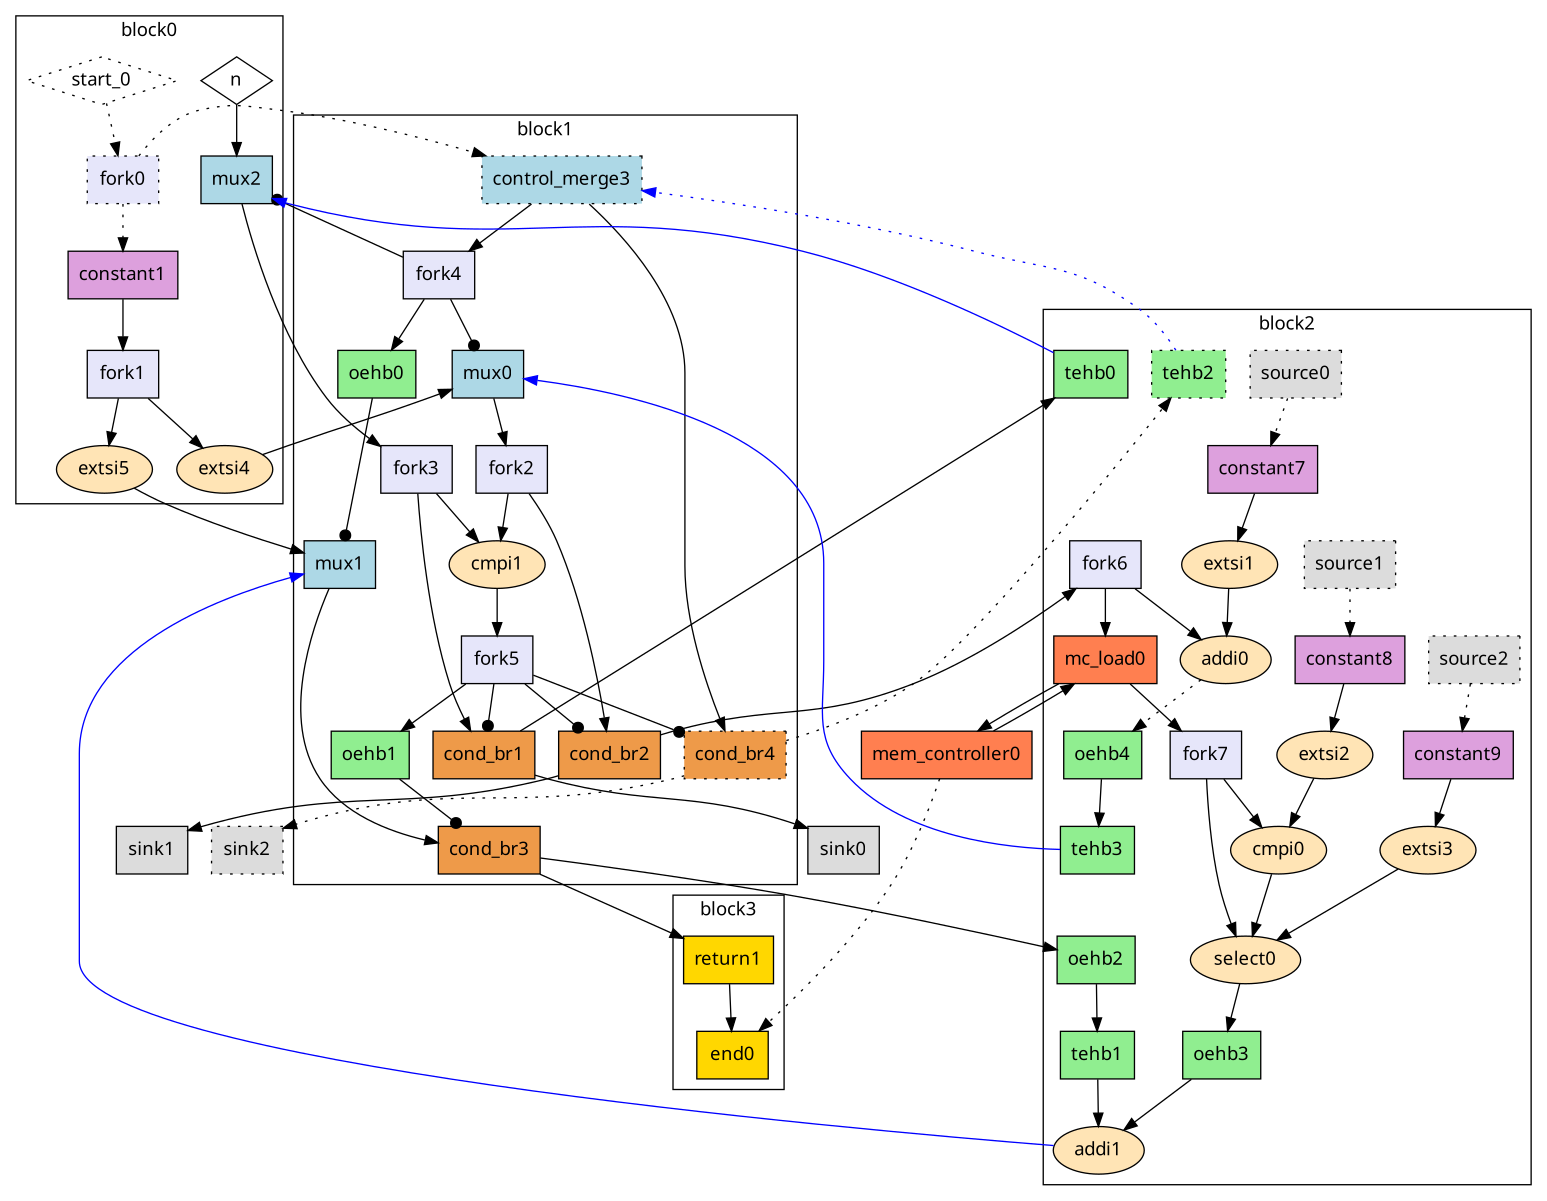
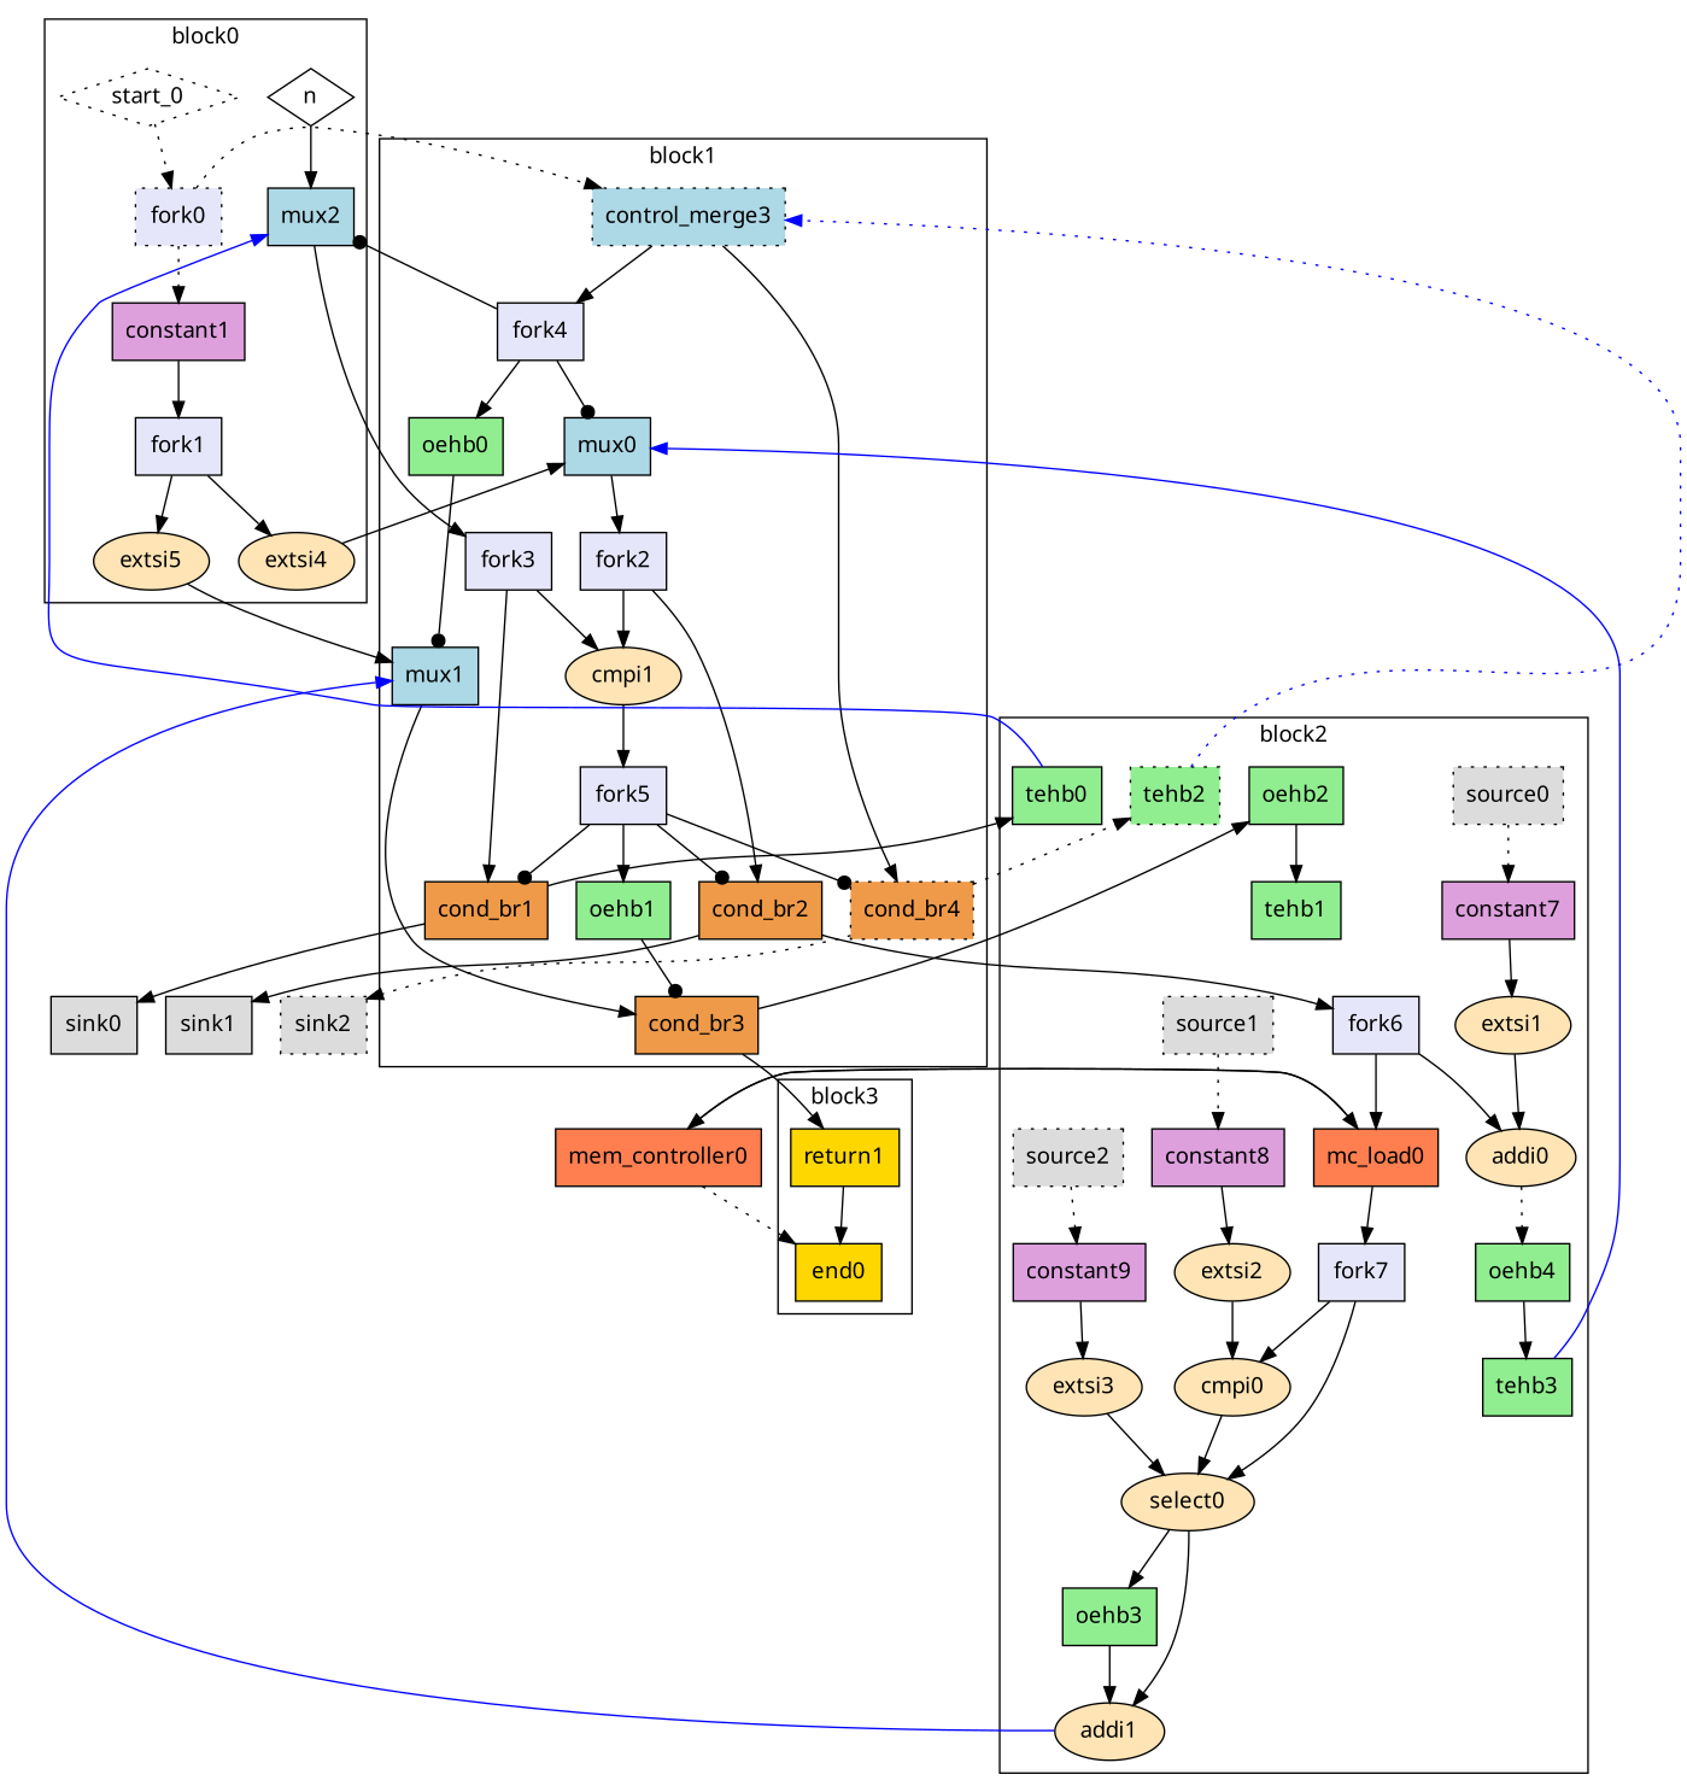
  digraph {
    compound=true
    fontname="Noto Sans"
    splines=spline
    node [bbID=3 delay="0.000 0.000 0.000 0.000 0.000 0.000 0.000 0.000" fillcolor=moccasin fontname="Noto Sans" in="in1:32" mlir_op="handshake.fork" out="out1:32" shape=box style=filled type=Operator]
    edge [arrowhead=normal arrowtail=none dir=both fontname="Noto Sans" from=out1 style=solid to=in1]
    n1 [bbID=2 delay="0.000 0.100 0.100 0.000 0.000 0.000 0.000 0.000" fillcolor=lavender label=fork3 out="out1:32 out2:32" type=Fork]
    n2 [bbID=2 delay="1.412 1.397 0.000 1.412 1.397 1.412 0.000 0.000" fillcolor=lightblue in="in1?:1 in2:32 in3:32" label=mux0 mlir_op="handshake.mux" type=Mux]
    n3 [bbID=2 delay="0.000 0.100 0.100 0.000 0.000 0.000 0.000 0.000" fillcolor=lavender label=fork2 out="out1:32 out2:32" type=Fork]
    n4 [II=1 bbID=2 delay="1.907 1.397 1.400 1.409 0.000 0.000 0.000 0.000" in="in1:32 in2:32" label=cmpi1 latency=0 mlir_op="arith.cmpi<" op=icmp_ult_op out="out1:1" shape=oval]
    n5 [bbID=2 delay="0.000 1.409 1.411 1.412 1.400 1.412 0.000 0.000" fillcolor=tan2 in="in1:32 in2?:1" label=cond_br2 mlir_op="handshake.cond_br" out="out1+:32 out2-:32" type=Branch]
    n6 [bbID=2 fillcolor=lightgreen in="in1:1" label=oehb0 mlir_op="handshake.oehb" out="out1:1" slots=1 type=OEHB]
    n7 [bbID=2 delay="1.412 1.397 0.000 1.412 1.397 1.412 0.000 0.000" fillcolor=lightblue in="in1?:1 in2:32 in3:32" label=mux1 mlir_op="handshake.mux" type=Mux]
    n8 [bbID=2 delay="0.000 1.409 1.411 1.412 1.400 1.412 0.000 0.000" fillcolor=tan2 in="in1:32 in2?:1" label=cond_br3 mlir_op="handshake.cond_br" out="out1+:32 out2-:32" type=Branch]
    n9 [bbID=2 delay="0.000 1.409 1.411 1.412 1.400 1.412 0.000 0.000" fillcolor=tan2 in="in1:32 in2?:1" label=cond_br1 mlir_op="handshake.cond_br" out="out1+:32 out2-:32" type=Branch]
    n10 [bbID=2 delay="0.000 1.397 0.000 0.000 0.000 0.000 0.000 0.000" fillcolor=lightblue in="in1:0 in2:0" label=control_merge3 mlir_op="handshake.control_merge" out="out1:0 out2?:1" style="filled, dotted" type=CntrlMerge]
    n11 [bbID=2 delay="0.000 0.100 0.100 0.000 0.000 0.000 0.000 0.000" fillcolor=lavender in="in1:1" label=fork4 out="out1:1 out2:1 out3:1" type=Fork]
    n12 [bbID=2 delay="0.000 1.409 1.411 1.412 1.400 1.412 0.000 0.000" fillcolor=tan2 in="in1:0 in2?:1" label=cond_br4 mlir_op="handshake.cond_br" out="out1+:0 out2-:0" style="filled, dotted" type=Branch]
    n13 [bbID=2 delay="0.000 0.100 0.100 0.000 0.000 0.000 0.000 0.000" fillcolor=lavender in="in1:1" label=fork5 out="out1:1 out2:1 out3:1 out4:1" type=Fork]
    n14 [bbID=2 fillcolor=lightgreen in="in1:1" label=oehb1 mlir_op="handshake.oehb" out="out1:1" slots=1 type=OEHB]
    n15 [bbID=1 label=n mlir_op="handshake.func" shape=diamond style=solid type=Entry delay="" fillcolor=""]
    n16 [bbID=2 delay="1.412 1.397 0.000 1.412 1.397 1.412 0.000 0.000" fillcolor=lightblue in="in1?:1 in2:32 in3:32" label=mux2 mlir_op="handshake.mux" type=Mux]
    n17 [bbID=1 control=true in="in1:0" label=start_0 mlir_op="handshake.func" out="out1:0" shape=diamond style=dotted type=Entry delay="" fillcolor=""]
    n18 [bbID=1 delay="0.000 0.100 0.100 0.000 0.000 0.000 0.000 0.000" fillcolor=lavender in="in1:0" label=fork0 out="out1:0 out2:0" style="filled, dotted" type=Fork]
    n19 [bbID=1 fillcolor=plum in="in1:1" label=constant1 mlir_op="handshake.constant" out="out1:1" type=Constant value="0x0"]
    n20 [bbID=1 delay="0.000 0.100 0.100 0.000 0.000 0.000 0.000 0.000" fillcolor=lavender in="in1:1" label=fork1 out="out1:1 out2:1" type=Fork]
    n21 [II=1 bbID=1 in="in1:1" label=extsi4 latency=0 mlir_op="arith.extsi" op=sext_op shape=oval]
    n22 [II=1 bbID=1 in="in1:1" label=extsi5 latency=0 mlir_op="arith.extsi" op=sext_op shape=oval]
    n23 [fillcolor=lightgreen label=tehb0 mlir_op="handshake.tehb" slots=4001 transparent=true type=Buffer]
    n24 [delay="0.000 0.100 0.100 0.000 0.000 0.000 0.000 0.000" fillcolor=lavender label=fork6 out="out1:32 out2:32" type=Fork]
    n25 [II=1 delay="1.412 1.409 0.000 0.000 0.000 0.000 0.000 0.000" fillcolor=coral in="in1:32 in2:32" label=mc_load0 latency=1 mlir_op="handshake.mc_load" op=mc_load_op out="out1:32 out2:32" portId=0]
    n26 [II=1 delay="2.287 1.397 1.400 1.409 0.000 0.000 0.000 0.000" in="in1:32 in2:32" label=addi0 latency=0 mlir_op="arith.addi" op=add_op shape=oval]
    n27 [fillcolor=lightgreen label=oehb2 mlir_op="handshake.oehb" slots=1 type=OEHB]
    n28 [fillcolor=lightgreen label=tehb1 mlir_op="handshake.tehb" slots=1 type=TEHB]
    n29 [II=1 delay="2.287 1.397 1.400 1.409 0.000 0.000 0.000 0.000" in="in1:32 in2:32" label=addi1 latency=0 mlir_op="arith.addi" op=add_op shape=oval]
    n30 [fillcolor=lightgreen in="in1:0" label=tehb2 mlir_op="handshake.tehb" out="out1:0" slots=4001 style="filled, dotted" transparent=true type=Buffer]
    n31 [fillcolor=gainsboro label=source0 mlir_op="handshake.source" out="out1:0" style="filled, dotted" type=Source in=""]
    n32 [fillcolor=plum in="in1:2" label=constant7 mlir_op="handshake.constant" out="out1:2" type=Constant value="0x1"]
    n33 [II=1 in="in1:2" label=extsi1 latency=0 mlir_op="arith.extsi" op=sext_op shape=oval]
    n34 [fillcolor=gainsboro label=source1 mlir_op="handshake.source" out="out1:0" style="filled, dotted" type=Source in=""]
    n35 [fillcolor=plum in="in1:5" label=constant8 mlir_op="handshake.constant" out="out1:5" type=Constant value="0x0a"]
    n36 [II=1 in="in1:5" label=extsi2 latency=0 mlir_op="arith.extsi" op=sext_op shape=oval]
    n37 [II=1 delay="1.907 1.397 1.400 1.409 0.000 0.000 0.000 0.000" in="in1:32 in2:32" label=cmpi0 latency=0 mlir_op="arith.cmpi>" op=icmp_sgt_op out="out1:1" shape=oval]
    n38 [fillcolor=gainsboro label=source2 mlir_op="handshake.source" out="out1:0" style="filled, dotted" type=Source in=""]
    n39 [fillcolor=plum in="in1:1" label=constant9 mlir_op="handshake.constant" out="out1:1" type=Constant value="0x0"]
    n40 [II=1 in="in1:1" label=extsi3 latency=0 mlir_op="arith.extsi" op=sext_op shape=oval]
    n41 [II=1 delay="1.397 1.397 1.412 2.061 0.000 0.000 0.000 0.000" in="in1?:1 in2+:32 in3-:32" label=select0 latency=0 mlir_op="arith.select" op=select_op shape=oval]
    n42 [delay="0.000 0.100 0.100 0.000 0.000 0.000 0.000 0.000" fillcolor=lavender label=fork7 out="out1:32 out2:32" type=Fork]
    n43 [fillcolor=lightgreen label=oehb3 mlir_op="handshake.oehb" slots=1 type=OEHB]
    n44 [fillcolor=lightgreen label=oehb4 mlir_op="handshake.oehb" slots=1 type=OEHB]
    n45 [fillcolor=lightgreen label=tehb3 mlir_op="handshake.tehb" slots=1 type=TEHB]
    n46 [II=1 bbID=4 delay="1.412 1.397 0.000 0.000 0.000 0.000 0.000 0.000" fillcolor=gold label=return1 latency=0 mlir_op="handshake.return" op=ret_op]
    n47 [bbID=4 delay="1.397 0.000 1.397 1.409 0.000 0.000 0.000 0.000" fillcolor=gold in="in1:0*e in2:32" label=end0 mlir_op="handshake.end" type=Exit]
    n48 [bbID=0 fillcolor=gainsboro label=sink1 mlir_op="handshake.sink" type=Sink out=""]
    n49 [bbID=0 fillcolor=gainsboro label=sink0 mlir_op="handshake.sink" type=Sink out=""]
    n50 [bbID=0 fillcolor=gainsboro in="in1:0" label=sink2 mlir_op="handshake.sink" style="filled, dotted" type=Sink out=""]
    n51 [bbID=0 bbcount=0 fillcolor=coral in="in1:32*l0a" label=mem_controller0 ldcount=1 memory=a mlir_op="handshake.mem_controller" out="out1:32*l0d out2:0*e" stcount=0 type=MC]
    subgraph cluster_1 {
      label=block1
      n1
      n2
      n3
      n4
      n5
      n6
      n7
      n8
      n9
      n10
      n11
      n12
      n13
      n14
    }
    subgraph cluster_2 {
      label=block0
      n15
      n16
      n17
      n18
      n19
      n20
      n21
      n22
    }
    subgraph cluster_3 {
      label=block2
      n23
      n24
      n25
      n26
      n27
      n28
      n29
      n30
      n31
      n32
      n33
      n34
      n35
      n36
      n37
      n38
      n39
      n40
      n41
      n42
      n43
      n44
      n45
    }
    subgraph cluster_4 {
      label=block3
      n46
      n47
    }
    n1 -> n4 [from=out2 to=in2]
    n1 -> n9
    n2 -> n3
    n3 -> n4 [from=out2]
    n3 -> n5
    n4 -> n13
    n5 -> n24
    n5 -> n48 [from=out2]
    n6 -> n7 [arrowhead=dot]
    n7 -> n8
    n8 -> n27
    n8 -> n46 [from=out2]
    n9 -> n23
    n9 -> n49 [from=out2]
    n10 -> n11 [from=out2]
    n10 -> n12
    n11 -> n2 [arrowhead=dot from=out3]
    n11 -> n6 [from=out2]
    n11 -> n16 [arrowhead=dot]
    n12 -> n30 [style=dotted]
    n12 -> n50 [from=out2 style=dotted]
    n13 -> n5 [arrowhead=dot from=out3 to=in2]
    n13 -> n9 [arrowhead=dot from=out4 to=in2]
    n13 -> n12 [arrowhead=dot to=in2]
    n13 -> n14 [from=out2]
    n14 -> n8 [arrowhead=dot to=in2]
    n15 -> n16 [to=in3]
    n16 -> n1
    n17 -> n18 [style=dotted]
    n18 -> n10 [style=dotted to=in2]
    n18 -> n19 [from=out2 style=dotted]
    n19 -> n20
    n20 -> n21
    n20 -> n22 [from=out2]
    n21 -> n2 [to=in3]
    n22 -> n7 [to=in3]
    n23 -> n16 [color=blue to=in2]
    n24 -> n25 [from=out2 to=in2]
    n24 -> n26
    n25 -> n42
    n25 -> n51 [from=out2 mem_address=true]
    n26 -> n44 [style=dotted]
    n27 -> n28
-   n28 -> n29
+   n41 -> n29
    n29 -> n7 [color=blue to=in2]
    n30 -> n10 [color=blue style=dotted]
    n31 -> n32 [style=dotted]
    n32 -> n33
    n33 -> n26 [to=in2]
    n34 -> n35 [style=dotted]
    n35 -> n36
    n36 -> n37 [to=in2]
    n37 -> n41
    n38 -> n39 [style=dotted]
    n39 -> n40
    n40 -> n41 [to=in3]
    n41 -> n43
    n42 -> n37 [from=out2]
    n42 -> n41 [to=in2]
    n43 -> n29 [to=in2]
    n44 -> n45
    n45 -> n2 [color=blue to=in2]
    n46 -> n47 [to=in2]
    n51 -> n25 [mem_address=false]
    n51 -> n47 [from=out2 style=dotted]
  }
